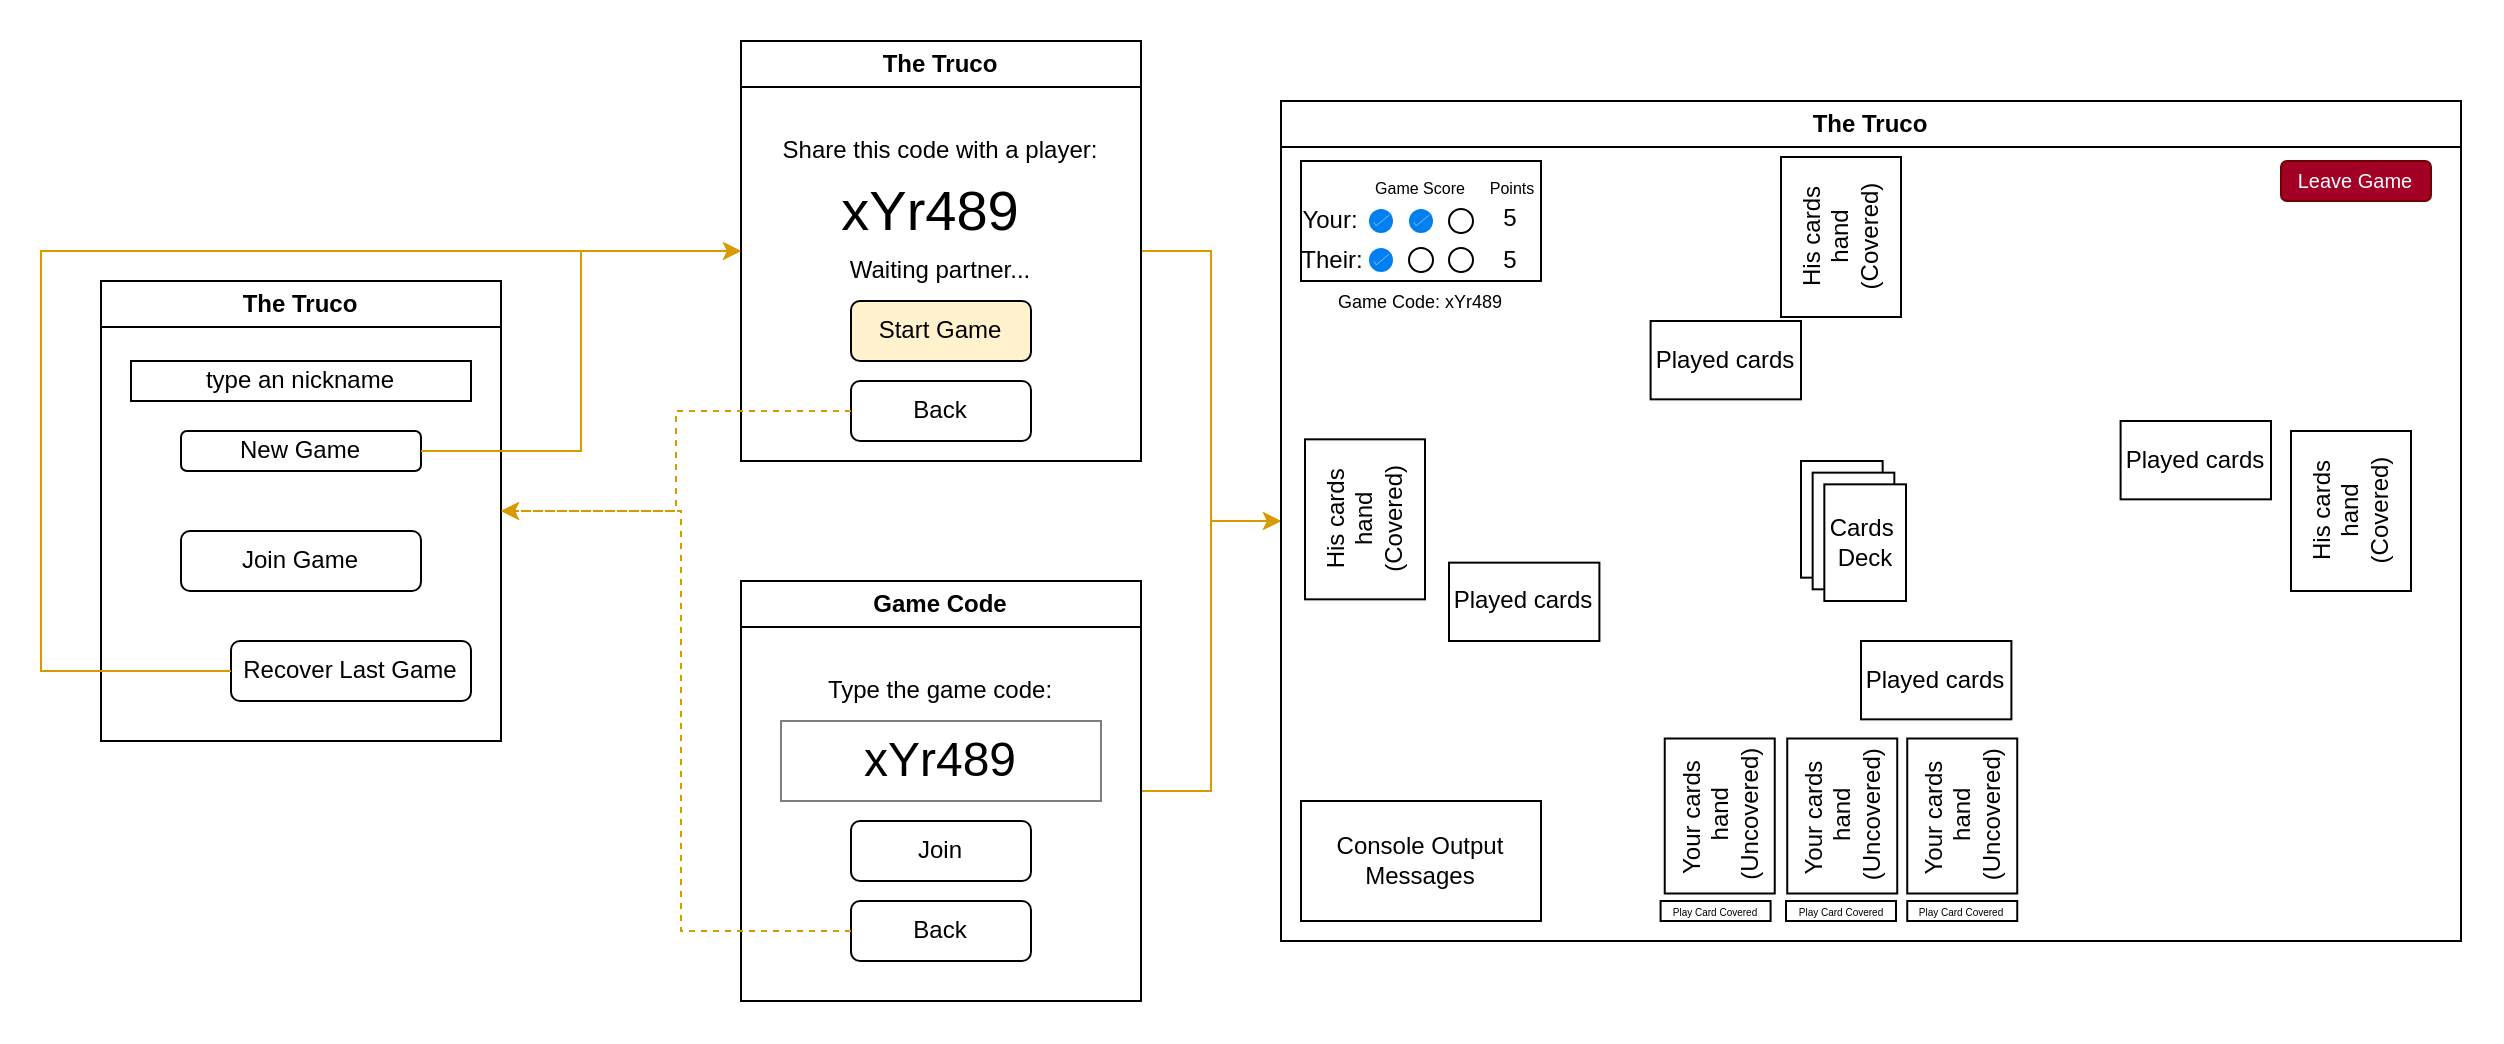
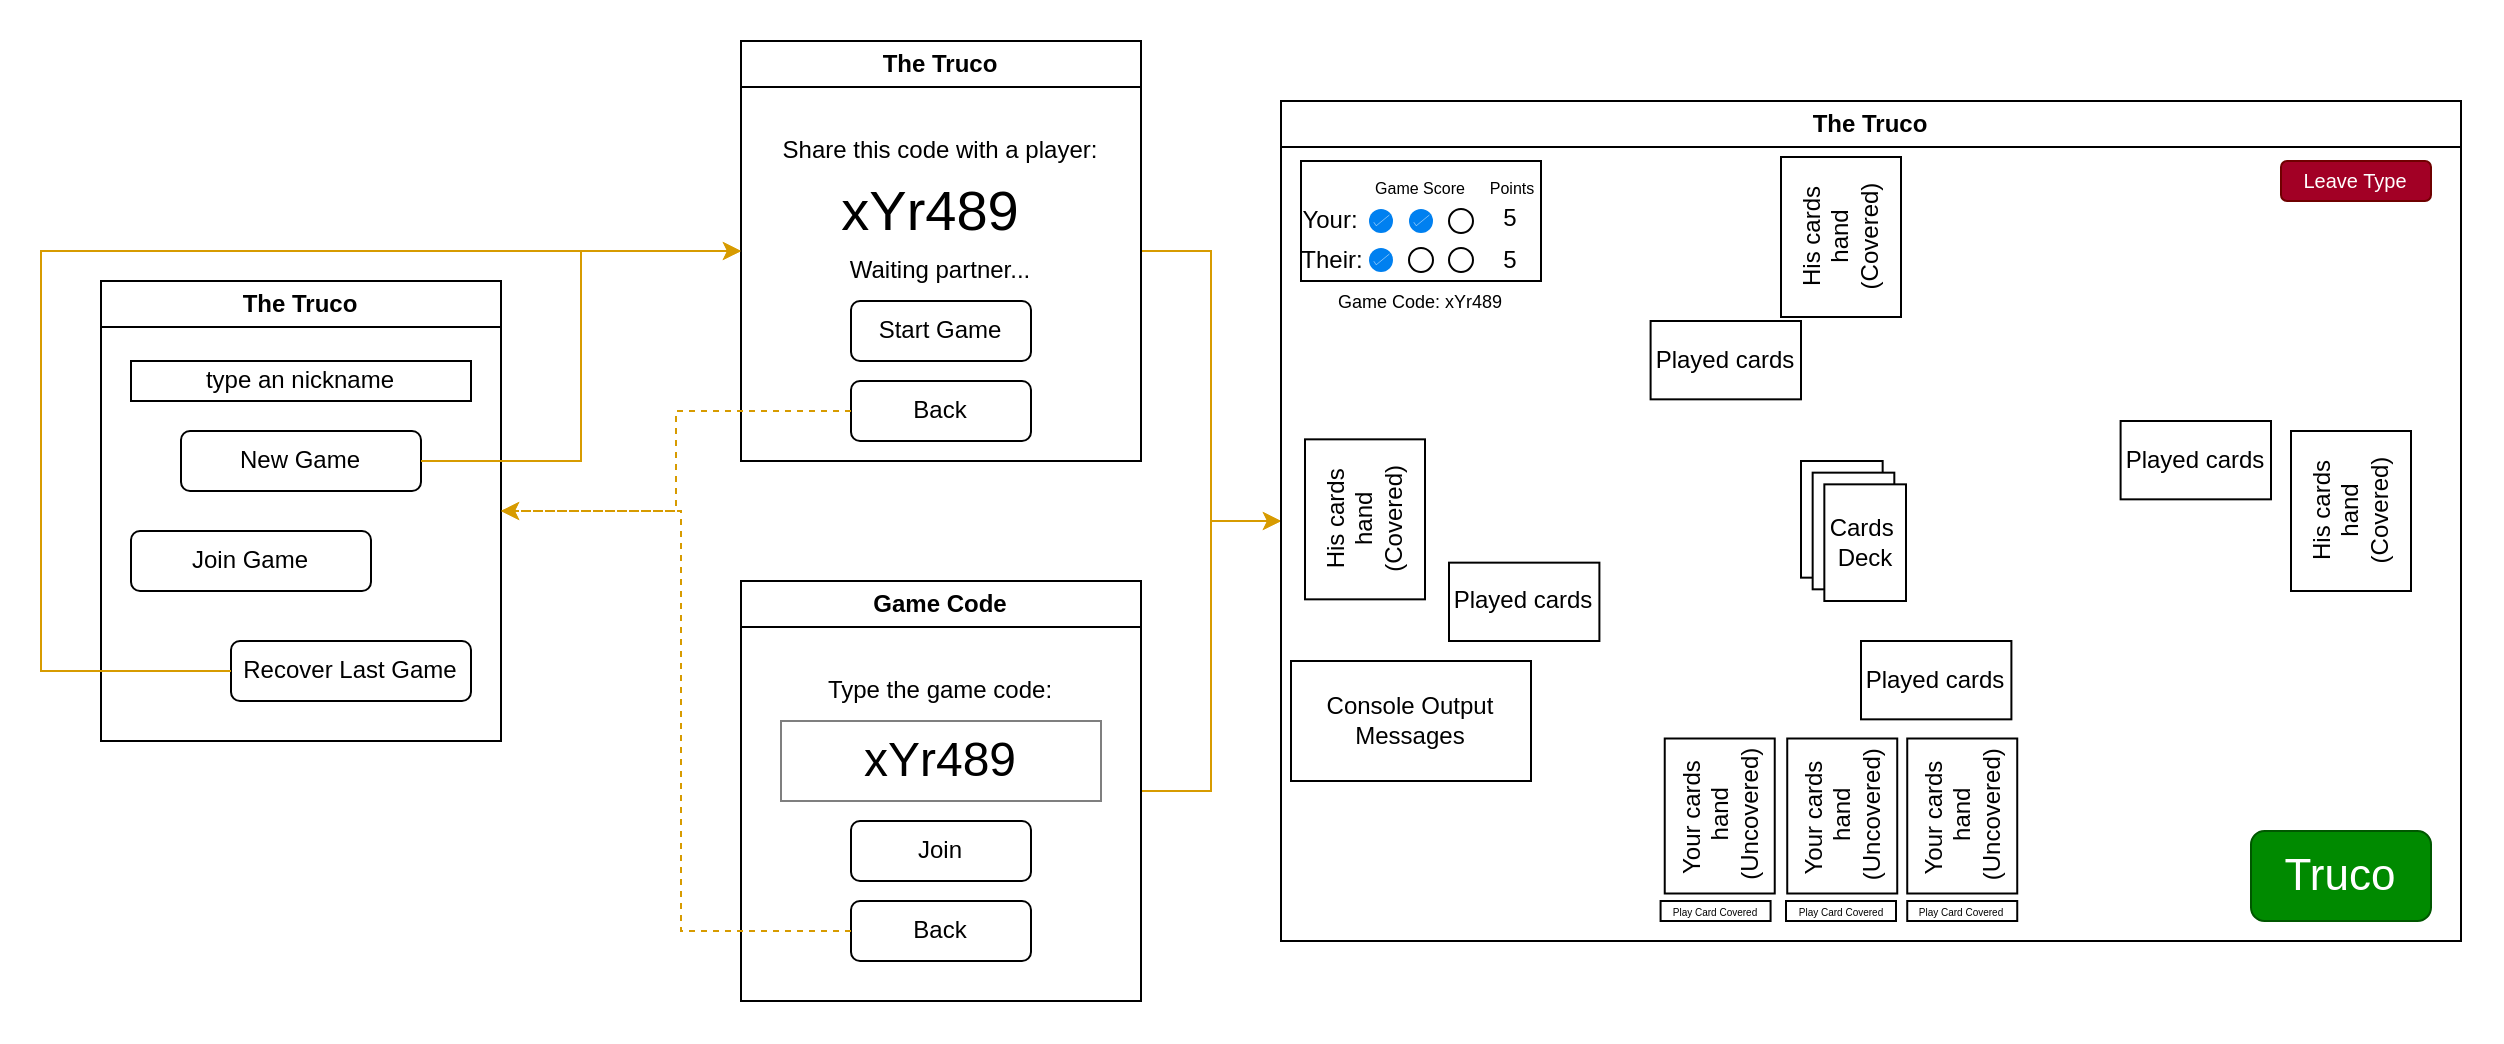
  <mxCell id="0" />
  <mxCell id="1" parent="0" />
  <mxCell id="2" value="The Truco" style="swimlane;whiteSpace=wrap;html=1;" parent="1" vertex="1"><mxGeometry x="50" y="140" width="200" height="230" as="geometry" /></mxCell>
- <mxCell id="3" value="Join Game" style="rounded=1;whiteSpace=wrap;html=1;" parent="2" vertex="1"><mxGeometry x="40" y="125" width="120" height="30" as="geometry" /></mxCell>
- <mxCell id="4" value="New Game" style="rounded=1;whiteSpace=wrap;html=1;" parent="2" vertex="1"><mxGeometry x="40" y="75" width="120" height="20" as="geometry" /></mxCell>
+ <mxCell id="3" value="Join Game" style="rounded=1;whiteSpace=wrap;html=1;" parent="2" vertex="1"><mxGeometry x="15" y="125" width="120" height="30" as="geometry" /></mxCell>
+ <mxCell id="4" value="New Game" style="rounded=1;whiteSpace=wrap;html=1;" parent="2" vertex="1"><mxGeometry x="40" y="75" width="120" height="30" as="geometry" /></mxCell>
  <mxCell id="5" value="&lt;p style=&quot;line-height: 70%;&quot;&gt;type an nickname&lt;/p&gt;" style="rounded=0;whiteSpace=wrap;html=1;" parent="2" vertex="1"><mxGeometry x="15" y="40" width="170" height="20" as="geometry" /></mxCell>
  <mxCell id="6" value="Recover Last Game" style="rounded=1;whiteSpace=wrap;html=1;" parent="2" vertex="1"><mxGeometry x="65" y="180" width="120" height="30" as="geometry" /></mxCell>
  <mxCell id="7" style="edgeStyle=orthogonalEdgeStyle;rounded=0;orthogonalLoop=1;jettySize=auto;html=1;exitX=1;exitY=0.5;exitDx=0;exitDy=0;entryX=0;entryY=0.5;entryDx=0;entryDy=0;fillColor=#ffe6cc;strokeColor=#d79b00;" parent="1" source="4" target="9" edge="1"><mxGeometry relative="1" as="geometry" /></mxCell>
  <mxCell id="8" style="edgeStyle=orthogonalEdgeStyle;rounded=0;orthogonalLoop=1;jettySize=auto;html=1;exitX=1;exitY=0.5;exitDx=0;exitDy=0;entryX=0;entryY=0.5;entryDx=0;entryDy=0;fillColor=#ffe6cc;strokeColor=#d79b00;" parent="1" source="9" target="21" edge="1"><mxGeometry relative="1" as="geometry" /></mxCell>
  <mxCell id="9" value="The Truco" style="swimlane;whiteSpace=wrap;html=1;" parent="1" vertex="1"><mxGeometry x="370" y="20" width="200" height="210" as="geometry" /></mxCell>
  <mxCell id="10" value="xYr489" style="text;html=1;strokeColor=none;fillColor=none;align=center;verticalAlign=middle;whiteSpace=wrap;rounded=0;fontSize=28;" parent="9" vertex="1"><mxGeometry x="40" y="70" width="110" height="30" as="geometry" /></mxCell>
  <mxCell id="11" value="Share this code with a player:" style="text;html=1;strokeColor=none;fillColor=none;align=center;verticalAlign=middle;whiteSpace=wrap;rounded=0;" parent="9" vertex="1"><mxGeometry x="10" y="40" width="180" height="30" as="geometry" /></mxCell>
  <mxCell id="12" value="Waiting partner..." style="text;html=1;strokeColor=none;fillColor=none;align=center;verticalAlign=middle;whiteSpace=wrap;rounded=0;" parent="9" vertex="1"><mxGeometry x="10" y="100" width="180" height="30" as="geometry" /></mxCell>
- <mxCell id="13" value="Start Game" style="rounded=1;whiteSpace=wrap;html=1;fillColor=#fff2cc;" parent="9" vertex="1"><mxGeometry x="55" y="130" width="90" height="30" as="geometry" /></mxCell>
+ <mxCell id="13" value="Start Game" style="rounded=1;whiteSpace=wrap;html=1;" parent="9" vertex="1"><mxGeometry x="55" y="130" width="90" height="30" as="geometry" /></mxCell>
  <mxCell id="14" value="Back" style="rounded=1;whiteSpace=wrap;html=1;" parent="9" vertex="1"><mxGeometry x="55" y="170" width="90" height="30" as="geometry" /></mxCell>
  <mxCell id="15" style="edgeStyle=orthogonalEdgeStyle;rounded=0;orthogonalLoop=1;jettySize=auto;html=1;exitX=1;exitY=0.5;exitDx=0;exitDy=0;entryX=0;entryY=0.5;entryDx=0;entryDy=0;fillColor=#ffe6cc;strokeColor=#d79b00;" parent="1" source="16" target="21" edge="1"><mxGeometry relative="1" as="geometry"><mxPoint x="610" y="310" as="targetPoint" /></mxGeometry></mxCell>
  <mxCell id="16" value="Game Code" style="swimlane;whiteSpace=wrap;html=1;" parent="1" vertex="1"><mxGeometry x="370" y="290" width="200" height="210" as="geometry" /></mxCell>
  <mxCell id="17" value="Type the game code:" style="text;html=1;strokeColor=none;fillColor=none;align=center;verticalAlign=middle;whiteSpace=wrap;rounded=0;" parent="16" vertex="1"><mxGeometry x="10" y="40" width="180" height="30" as="geometry" /></mxCell>
  <mxCell id="18" value="xYr489" style="rounded=0;whiteSpace=wrap;html=1;fontSize=24;opacity=50;" parent="16" vertex="1"><mxGeometry x="20" y="70" width="160" height="40" as="geometry" /></mxCell>
  <mxCell id="19" value="Join" style="rounded=1;whiteSpace=wrap;html=1;" parent="16" vertex="1"><mxGeometry x="55" y="120" width="90" height="30" as="geometry" /></mxCell>
  <mxCell id="20" value="Back" style="rounded=1;whiteSpace=wrap;html=1;" parent="16" vertex="1"><mxGeometry x="55" y="160" width="90" height="30" as="geometry" /></mxCell>
  <mxCell id="21" value="The Truco" style="swimlane;whiteSpace=wrap;html=1;" parent="1" vertex="1"><mxGeometry x="640" y="50" width="590" height="420" as="geometry" /></mxCell>
  <mxCell id="22" value="" style="rounded=0;whiteSpace=wrap;html=1;fontSize=12;" parent="21" vertex="1"><mxGeometry x="10" y="30" width="120" height="60" as="geometry" /></mxCell>
  <mxCell id="23" value="Your:" style="text;html=1;strokeColor=none;fillColor=none;align=center;verticalAlign=middle;whiteSpace=wrap;rounded=0;" parent="21" vertex="1"><mxGeometry x="10" y="50" width="30" height="20" as="geometry" /></mxCell>
  <mxCell id="24" value="Their:" style="text;html=1;strokeColor=none;fillColor=none;align=center;verticalAlign=middle;whiteSpace=wrap;rounded=0;" parent="21" vertex="1"><mxGeometry x="10" y="70" width="32" height="20" as="geometry" /></mxCell>
  <mxCell id="25" value="" style="html=1;verticalLabelPosition=bottom;labelBackgroundColor=#ffffff;verticalAlign=top;shadow=0;dashed=0;strokeWidth=2;shape=mxgraph.ios7.misc.select;fillColor=#0080f0;strokeColor=#ffffff;sketch=0;" parent="21" vertex="1"><mxGeometry x="44" y="54" width="12" height="12" as="geometry" /></mxCell>
  <mxCell id="26" value="" style="html=1;verticalLabelPosition=bottom;labelBackgroundColor=#ffffff;verticalAlign=top;shadow=0;dashed=0;strokeWidth=2;shape=mxgraph.ios7.misc.select;fillColor=#0080f0;strokeColor=#ffffff;sketch=0;" parent="21" vertex="1"><mxGeometry x="64" y="54" width="12" height="12" as="geometry" /></mxCell>
  <mxCell id="27" value="" style="html=1;verticalLabelPosition=bottom;labelBackgroundColor=#ffffff;verticalAlign=top;shadow=0;dashed=0;strokeWidth=2;shape=mxgraph.ios7.misc.select;fillColor=#0080f0;strokeColor=#ffffff;sketch=0;" parent="21" vertex="1"><mxGeometry x="44" y="73.5" width="12" height="12" as="geometry" /></mxCell>
  <mxCell id="28" value="" style="ellipse;whiteSpace=wrap;html=1;aspect=fixed;" parent="21" vertex="1"><mxGeometry x="84" y="54" width="12" height="12" as="geometry" /></mxCell>
  <mxCell id="29" value="" style="ellipse;whiteSpace=wrap;html=1;aspect=fixed;" parent="21" vertex="1"><mxGeometry x="64" y="73.5" width="12" height="12" as="geometry" /></mxCell>
  <mxCell id="30" value="" style="ellipse;whiteSpace=wrap;html=1;aspect=fixed;" parent="21" vertex="1"><mxGeometry x="84" y="73.5" width="12" height="12" as="geometry" /></mxCell>
  <mxCell id="31" value="5" style="text;html=1;strokeColor=none;fillColor=none;align=center;verticalAlign=middle;whiteSpace=wrap;rounded=0;" parent="21" vertex="1"><mxGeometry x="110" y="50" width="10" height="17" as="geometry" /></mxCell>
  <mxCell id="32" value="5" style="text;html=1;strokeColor=none;fillColor=none;align=center;verticalAlign=middle;whiteSpace=wrap;rounded=0;" parent="21" vertex="1"><mxGeometry x="110" y="71" width="10" height="17" as="geometry" /></mxCell>
+ <mxCell id="33" value="Truco" style="rounded=1;whiteSpace=wrap;html=1;fillColor=#008a00;strokeColor=#005700;fontColor=#ffffff;fontSize=22;" parent="21" vertex="1"><mxGeometry x="485" y="365" width="90" height="45" as="geometry" /></mxCell>
  <mxCell id="34" value="&lt;div&gt;Your cards&amp;nbsp;&lt;/div&gt;&lt;div&gt;hand&lt;/div&gt;&lt;div&gt;(Uncovered)&lt;/div&gt;" style="rounded=0;whiteSpace=wrap;html=1;rotation=-90;" parent="21" vertex="1"><mxGeometry x="180.62" y="330" width="77.5" height="55" as="geometry" /></mxCell>
  <mxCell id="35" value="&lt;div&gt;His cards hand&lt;/div&gt;&lt;div&gt;(Covered)&lt;/div&gt;" style="rounded=0;whiteSpace=wrap;html=1;rotation=-90;" parent="21" vertex="1"><mxGeometry x="2" y="179.17" width="80" height="60" as="geometry" /></mxCell>
  <mxCell id="36" value="&lt;div&gt;His cards hand&lt;/div&gt;&lt;div&gt;(Covered)&lt;/div&gt;" style="rounded=0;whiteSpace=wrap;html=1;rotation=-90;" parent="21" vertex="1"><mxGeometry x="240" y="38" width="80" height="60" as="geometry" /></mxCell>
  <mxCell id="37" value="&lt;div&gt;His cards hand&lt;/div&gt;&lt;div&gt;(Covered)&lt;/div&gt;" style="rounded=0;whiteSpace=wrap;html=1;rotation=-90;" parent="21" vertex="1"><mxGeometry x="495" y="175" width="80" height="60" as="geometry" /></mxCell>
  <mxCell id="38" value="Played cards" style="rounded=0;whiteSpace=wrap;html=1;rotation=0;" parent="21" vertex="1"><mxGeometry x="290" y="270" width="75.2" height="39.17" as="geometry" /></mxCell>
  <mxCell id="39" value="" style="group" parent="21" vertex="1" connectable="0"><mxGeometry x="260" y="180" width="52.5" height="70" as="geometry" /></mxCell>
  <mxCell id="40" value="" style="rounded=0;whiteSpace=wrap;html=1;" parent="39" vertex="1"><mxGeometry width="40.833" height="58.333" as="geometry" /></mxCell>
  <mxCell id="41" value="" style="rounded=0;whiteSpace=wrap;html=1;" parent="39" vertex="1"><mxGeometry x="5.833" y="5.833" width="40.833" height="58.333" as="geometry" /></mxCell>
  <mxCell id="42" value="Cards&amp;nbsp;&lt;br&gt;Deck" style="rounded=0;whiteSpace=wrap;html=1;" parent="39" vertex="1"><mxGeometry x="11.667" y="11.667" width="40.833" height="58.333" as="geometry" /></mxCell>
  <mxCell id="43" value="&lt;div&gt;Your cards&amp;nbsp;&lt;/div&gt;&lt;div&gt;hand&lt;/div&gt;&lt;div&gt;(Uncovered)&lt;/div&gt;" style="rounded=0;whiteSpace=wrap;html=1;rotation=-90;" parent="21" vertex="1"><mxGeometry x="241.87" y="330" width="77.5" height="55" as="geometry" /></mxCell>
  <mxCell id="44" value="&lt;div&gt;Your cards&amp;nbsp;&lt;/div&gt;&lt;div&gt;hand&lt;/div&gt;&lt;div&gt;(Uncovered)&lt;/div&gt;" style="rounded=0;whiteSpace=wrap;html=1;rotation=-90;" parent="21" vertex="1"><mxGeometry x="301.87" y="330" width="77.5" height="55" as="geometry" /></mxCell>
  <mxCell id="45" value="&lt;div style=&quot;font-size: 5px;&quot;&gt;&lt;font style=&quot;font-size: 5px;&quot;&gt;Play Card Covered&lt;/font&gt;&lt;/div&gt;" style="rounded=0;whiteSpace=wrap;html=1;rotation=0;fontSize=5;" parent="21" vertex="1"><mxGeometry x="252.5" y="400" width="55" height="10" as="geometry" /></mxCell>
  <mxCell id="46" value="&lt;div style=&quot;font-size: 5px;&quot;&gt;&lt;font style=&quot;font-size: 5px;&quot;&gt;Play Card Covered&lt;/font&gt;&lt;/div&gt;" style="rounded=0;whiteSpace=wrap;html=1;rotation=0;fontSize=5;" parent="21" vertex="1"><mxGeometry x="313.12" y="400" width="55" height="10" as="geometry" /></mxCell>
  <mxCell id="47" value="Game Score" style="text;html=1;strokeColor=none;fillColor=none;align=center;verticalAlign=middle;whiteSpace=wrap;rounded=0;fontSize=8;" parent="21" vertex="1"><mxGeometry x="42" y="34" width="56" height="20" as="geometry" /></mxCell>
  <mxCell id="48" value="Points" style="text;html=1;strokeColor=none;fillColor=none;align=center;verticalAlign=middle;whiteSpace=wrap;rounded=0;fontSize=8;" parent="21" vertex="1"><mxGeometry x="102" y="36" width="28" height="16" as="geometry" /></mxCell>
  <mxCell id="49" value="Played cards" style="rounded=0;whiteSpace=wrap;html=1;rotation=0;" parent="21" vertex="1"><mxGeometry x="84" y="230.83" width="75.2" height="39.17" as="geometry" /></mxCell>
  <mxCell id="50" value="Played cards" style="rounded=0;whiteSpace=wrap;html=1;rotation=0;" parent="21" vertex="1"><mxGeometry x="419.8" y="160" width="75.2" height="39.17" as="geometry" /></mxCell>
  <mxCell id="51" value="Played cards" style="rounded=0;whiteSpace=wrap;html=1;rotation=0;" parent="21" vertex="1"><mxGeometry x="184.8" y="110" width="75.2" height="39.17" as="geometry" /></mxCell>
- <mxCell id="52" value="Console Output&lt;br&gt;Messages" style="rounded=0;whiteSpace=wrap;html=1;" parent="21" vertex="1"><mxGeometry x="10" y="350" width="120" height="60" as="geometry" /></mxCell>
+ <mxCell id="52" value="Console Output&lt;br&gt;Messages" style="rounded=0;whiteSpace=wrap;html=1;" parent="21" vertex="1"><mxGeometry x="5" y="280" width="120" height="60" as="geometry" /></mxCell>
  <mxCell id="53" value="&lt;font style=&quot;font-size: 9px;&quot;&gt;Game Code: xYr489&lt;/font&gt;" style="text;html=1;strokeColor=none;fillColor=none;align=center;verticalAlign=middle;whiteSpace=wrap;rounded=0;fontSize=16;" parent="21" vertex="1"><mxGeometry x="20" y="90" width="100" height="15.41" as="geometry" /></mxCell>
- <mxCell id="54" value="Leave Game" style="rounded=1;whiteSpace=wrap;html=1;fillColor=#a20025;strokeColor=#6F0000;fontColor=#ffffff;fontSize=10;" vertex="1" parent="21"><mxGeometry x="500" y="30" width="75" height="20" as="geometry" /></mxCell>
+ <mxCell id="54" value="Leave Type" style="rounded=1;whiteSpace=wrap;html=1;fillColor=#a20025;strokeColor=#6F0000;fontColor=#ffffff;fontSize=10;" vertex="1" parent="21"><mxGeometry x="500" y="30" width="75" height="20" as="geometry" /></mxCell>
  <mxCell id="55" style="edgeStyle=orthogonalEdgeStyle;rounded=0;orthogonalLoop=1;jettySize=auto;html=1;fillColor=#ffe6cc;strokeColor=#d79b00;dashed=1;" parent="1" source="14" target="2" edge="1"><mxGeometry relative="1" as="geometry"><mxPoint x="220" y="240" as="sourcePoint" /><mxPoint x="380" y="135" as="targetPoint" /></mxGeometry></mxCell>
  <mxCell id="56" style="edgeStyle=orthogonalEdgeStyle;rounded=0;orthogonalLoop=1;jettySize=auto;html=1;fillColor=#ffe6cc;strokeColor=#d79b00;dashed=1;" parent="1" source="20" target="2" edge="1"><mxGeometry relative="1" as="geometry"><mxPoint x="320" y="530" as="sourcePoint" /><mxPoint x="260" y="265" as="targetPoint" /><Array as="points"><mxPoint x="340" y="465" /><mxPoint x="340" y="255" /></Array></mxGeometry></mxCell>
  <mxCell id="57" style="edgeStyle=orthogonalEdgeStyle;rounded=0;orthogonalLoop=1;jettySize=auto;html=1;fillColor=#ffe6cc;strokeColor=#d79b00;" parent="1" source="6" target="9" edge="1"><mxGeometry relative="1" as="geometry"><mxPoint x="220" y="240" as="sourcePoint" /><mxPoint x="380" y="135" as="targetPoint" /><Array as="points"><mxPoint x="20" y="335" /><mxPoint x="20" y="125" /></Array></mxGeometry></mxCell>
  <mxCell id="58" value="&lt;div style=&quot;font-size: 5px;&quot;&gt;&lt;font style=&quot;font-size: 5px;&quot;&gt;Play Card Covered&lt;/font&gt;&lt;/div&gt;" style="rounded=0;whiteSpace=wrap;html=1;rotation=0;fontSize=5;" parent="1" vertex="1"><mxGeometry x="829.79" y="450" width="55" height="10" as="geometry" /></mxCell>
